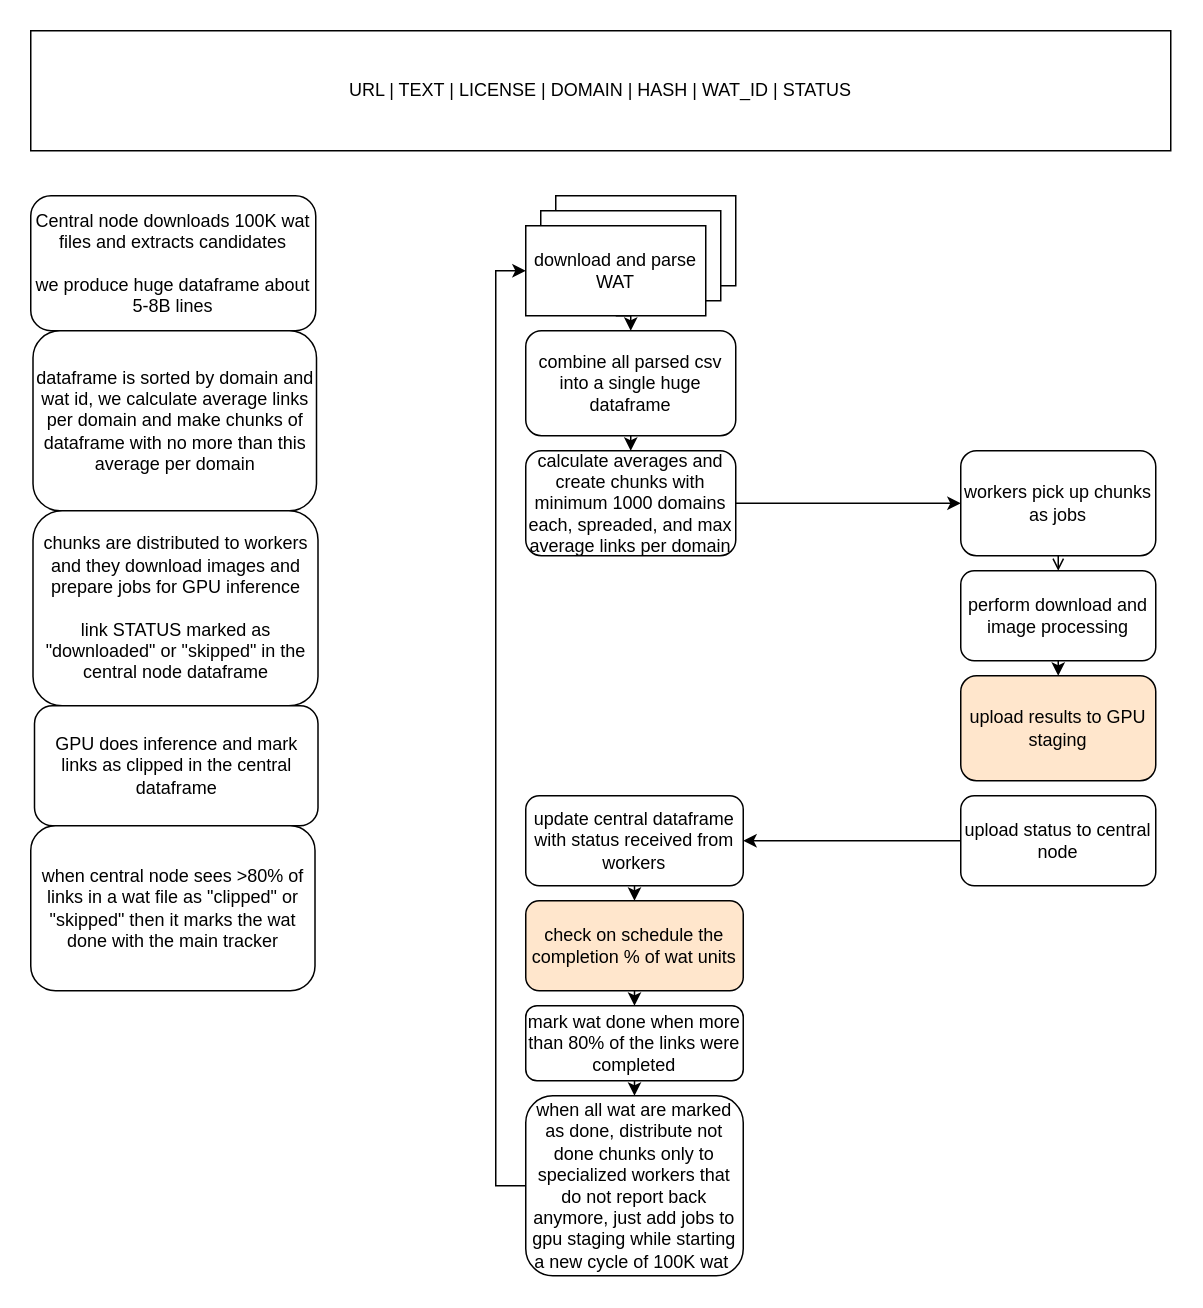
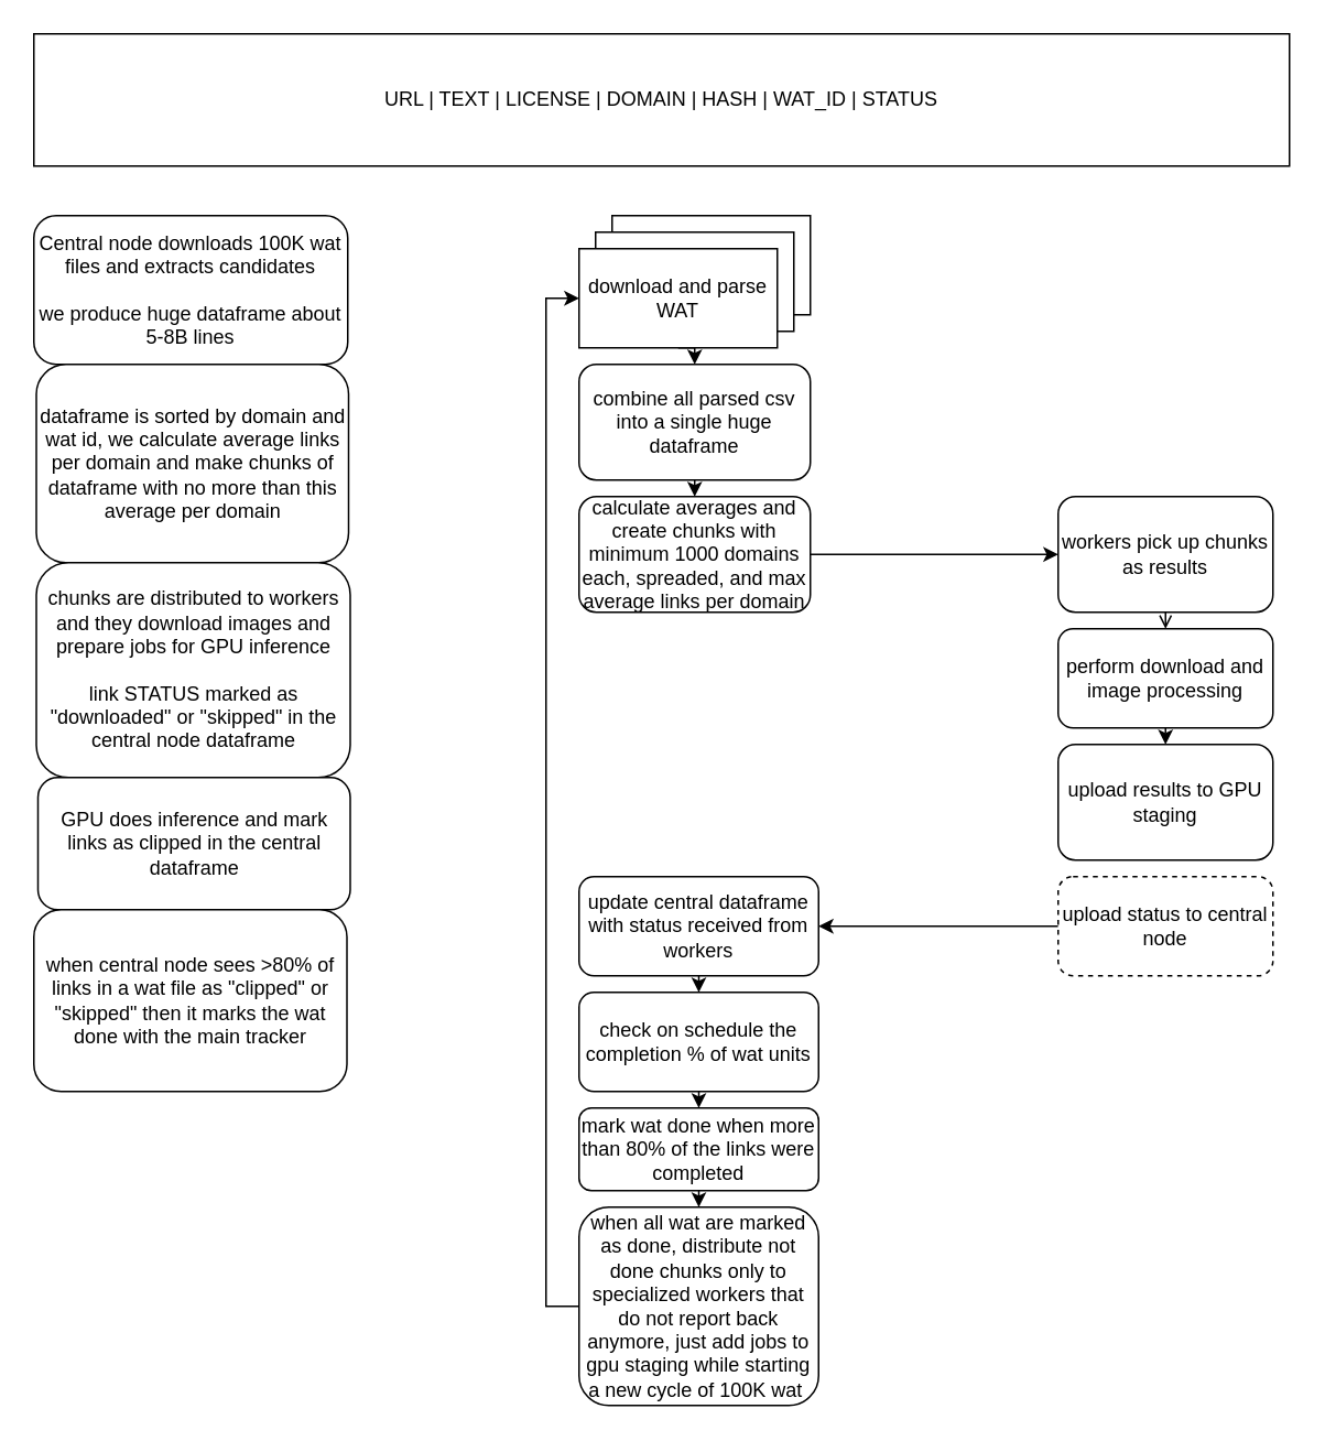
  <mxCell id="0" />
  <mxCell id="1" parent="0" />
  <mxCell id="2" value="Central node downloads 100K wat files and extracts candidates&lt;br&gt;&lt;br&gt;we produce huge dataframe about 5-8B lines" style="rounded=1;whiteSpace=wrap;html=1;fontSize=12;glass=0;strokeWidth=1;shadow=0;" parent="1" vertex="1"><mxGeometry x="20" y="130" width="190" height="90" as="geometry" /></mxCell>
  <mxCell id="3" value="dataframe is sorted by domain and wat id, we calculate average links per domain and make chunks of dataframe with no more than this average per domain" style="rounded=1;whiteSpace=wrap;html=1;" vertex="1" parent="1"><mxGeometry x="21.5" y="220" width="189" height="120" as="geometry" /></mxCell>
  <mxCell id="4" value="chunks are distributed to workers and they download images and prepare jobs for GPU inference&lt;br&gt;&lt;br&gt;link STATUS marked as &quot;downloaded&quot; or &quot;skipped&quot; in the central node dataframe" style="rounded=1;whiteSpace=wrap;html=1;" vertex="1" parent="1"><mxGeometry x="21.5" y="340" width="190" height="130" as="geometry" /></mxCell>
  <mxCell id="5" value="GPU does inference and mark links as clipped in the central dataframe" style="rounded=1;whiteSpace=wrap;html=1;" vertex="1" parent="1"><mxGeometry x="22.5" y="470" width="189" height="80" as="geometry" /></mxCell>
  <mxCell id="6" value="when central node sees &amp;gt;80% of links in a wat file as &quot;clipped&quot; or &quot;skipped&quot; then it marks the wat done with the main tracker" style="rounded=1;whiteSpace=wrap;html=1;" vertex="1" parent="1"><mxGeometry x="20" y="550" width="189.5" height="110" as="geometry" /></mxCell>
  <mxCell id="7" value="URL | TEXT | LICENSE | DOMAIN | HASH | WAT_ID | STATUS" style="rounded=0;whiteSpace=wrap;html=1;" vertex="1" parent="1"><mxGeometry x="20" y="20" width="760" height="80" as="geometry" /></mxCell>
  <mxCell id="8" value="" style="rounded=0;whiteSpace=wrap;html=1;" vertex="1" parent="1"><mxGeometry x="370" y="130" width="120" height="60" as="geometry" /></mxCell>
  <mxCell id="9" value="" style="rounded=0;whiteSpace=wrap;html=1;" vertex="1" parent="1"><mxGeometry x="360" y="140" width="120" height="60" as="geometry" /></mxCell>
  <mxCell id="10" style="edgeStyle=orthogonalEdgeStyle;rounded=0;orthogonalLoop=1;jettySize=auto;html=1;exitX=0.5;exitY=1;exitDx=0;exitDy=0;entryX=0.5;entryY=0;entryDx=0;entryDy=0;" edge="1" parent="1" source="11" target="13"><mxGeometry relative="1" as="geometry" /></mxCell>
  <mxCell id="11" value="download and parse WAT" style="rounded=0;whiteSpace=wrap;html=1;" vertex="1" parent="1"><mxGeometry x="350" y="150" width="120" height="60" as="geometry" /></mxCell>
  <mxCell id="12" style="edgeStyle=orthogonalEdgeStyle;rounded=0;orthogonalLoop=1;jettySize=auto;html=1;exitX=0.5;exitY=1;exitDx=0;exitDy=0;entryX=0.5;entryY=0;entryDx=0;entryDy=0;" edge="1" parent="1" source="13" target="15"><mxGeometry relative="1" as="geometry" /></mxCell>
  <mxCell id="13" value="&lt;span&gt;combine all parsed csv into a single huge dataframe&lt;/span&gt;" style="rounded=1;whiteSpace=wrap;html=1;" vertex="1" parent="1"><mxGeometry x="350" y="220" width="140" height="70" as="geometry" /></mxCell>
  <mxCell id="14" style="edgeStyle=orthogonalEdgeStyle;rounded=0;orthogonalLoop=1;jettySize=auto;html=1;exitX=1;exitY=0.5;exitDx=0;exitDy=0;entryX=0;entryY=0.5;entryDx=0;entryDy=0;" edge="1" parent="1" source="15" target="17"><mxGeometry relative="1" as="geometry" /></mxCell>
  <mxCell id="15" value="calculate averages and create chunks with minimum 1000 domains each, spreaded, and max average links per domain" style="rounded=1;whiteSpace=wrap;html=1;" vertex="1" parent="1"><mxGeometry x="350" y="300" width="140" height="70" as="geometry" /></mxCell>
  <mxCell id="16" style="edgeStyle=orthogonalEdgeStyle;rounded=0;orthogonalLoop=1;jettySize=auto;html=1;exitX=0.5;exitY=1;exitDx=0;exitDy=0;entryX=0.5;entryY=0;entryDx=0;entryDy=0;endArrow=open;" edge="1" parent="1" source="17" target="19"><mxGeometry relative="1" as="geometry" /></mxCell>
- <mxCell id="17" value="workers pick up chunks as jobs" style="rounded=1;whiteSpace=wrap;html=1;" vertex="1" parent="1"><mxGeometry x="640" y="300" width="130" height="70" as="geometry" /></mxCell>
- <mxCell id="18" style="edgeStyle=orthogonalEdgeStyle;rounded=0;orthogonalLoop=1;jettySize=auto;html=1;exitX=0.5;exitY=1;exitDx=0;exitDy=0;entryX=0.5;entryY=0;entryDx=0;entryDy=0;" edge="1" parent="1" source="19" target="20"><mxGeometry relative="1" as="geometry" /></mxCell>
+ <mxCell id="17" value="workers pick up chunks as results" style="rounded=1;whiteSpace=wrap;html=1;" vertex="1" parent="1"><mxGeometry x="640" y="300" width="130" height="70" as="geometry" /></mxCell>
+ <mxCell id="18" style="edgeStyle=orthogonalEdgeStyle;rounded=0;orthogonalLoop=1;jettySize=auto;html=1;exitX=0.5;exitY=1;exitDx=0;exitDy=0;entryX=0.5;entryY=0;entryDx=0;entryDy=0;dashed=1;" edge="1" parent="1" source="19" target="20"><mxGeometry relative="1" as="geometry" /></mxCell>
  <mxCell id="19" value="perform download and image processing" style="rounded=1;whiteSpace=wrap;html=1;" vertex="1" parent="1"><mxGeometry x="640" y="380" width="130" height="60" as="geometry" /></mxCell>
- <mxCell id="20" value="upload results to GPU staging" style="rounded=1;whiteSpace=wrap;html=1;fillColor=#ffe6cc;" vertex="1" parent="1"><mxGeometry x="640" y="450" width="130" height="70" as="geometry" /></mxCell>
+ <mxCell id="20" value="upload results to GPU staging" style="rounded=1;whiteSpace=wrap;html=1;" vertex="1" parent="1"><mxGeometry x="640" y="450" width="130" height="70" as="geometry" /></mxCell>
  <mxCell id="21" style="edgeStyle=orthogonalEdgeStyle;rounded=0;orthogonalLoop=1;jettySize=auto;html=1;exitX=0;exitY=0.5;exitDx=0;exitDy=0;entryX=1;entryY=0.5;entryDx=0;entryDy=0;" edge="1" parent="1" source="22" target="26"><mxGeometry relative="1" as="geometry" /></mxCell>
- <mxCell id="22" value="upload status to central node" style="rounded=1;whiteSpace=wrap;html=1;" vertex="1" parent="1"><mxGeometry x="640" y="530" width="130" height="60" as="geometry" /></mxCell>
+ <mxCell id="22" value="upload status to central node" style="rounded=1;whiteSpace=wrap;html=1;dashed=1;" vertex="1" parent="1"><mxGeometry x="640" y="530" width="130" height="60" as="geometry" /></mxCell>
  <mxCell id="23" style="edgeStyle=orthogonalEdgeStyle;rounded=0;orthogonalLoop=1;jettySize=auto;html=1;exitX=0.5;exitY=1;exitDx=0;exitDy=0;entryX=0.5;entryY=0;entryDx=0;entryDy=0;" edge="1" parent="1" source="24" target="28"><mxGeometry relative="1" as="geometry" /></mxCell>
- <mxCell id="24" value="check on schedule the completion % of wat units" style="rounded=1;whiteSpace=wrap;html=1;fillColor=#ffe6cc;" vertex="1" parent="1"><mxGeometry x="350" y="600" width="145" height="60" as="geometry" /></mxCell>
+ <mxCell id="24" value="check on schedule the completion % of wat units" style="rounded=1;whiteSpace=wrap;html=1;" vertex="1" parent="1"><mxGeometry x="350" y="600" width="145" height="60" as="geometry" /></mxCell>
  <mxCell id="25" style="edgeStyle=orthogonalEdgeStyle;rounded=0;orthogonalLoop=1;jettySize=auto;html=1;exitX=0.5;exitY=1;exitDx=0;exitDy=0;entryX=0.5;entryY=0;entryDx=0;entryDy=0;" edge="1" parent="1" source="26" target="24"><mxGeometry relative="1" as="geometry" /></mxCell>
  <mxCell id="26" value="update central dataframe with status received from workers" style="rounded=1;whiteSpace=wrap;html=1;" vertex="1" parent="1"><mxGeometry x="350" y="530" width="145" height="60" as="geometry" /></mxCell>
  <mxCell id="27" style="edgeStyle=orthogonalEdgeStyle;rounded=0;orthogonalLoop=1;jettySize=auto;html=1;exitX=0.5;exitY=1;exitDx=0;exitDy=0;entryX=0.5;entryY=0;entryDx=0;entryDy=0;" edge="1" parent="1" source="28" target="30"><mxGeometry relative="1" as="geometry" /></mxCell>
  <mxCell id="28" value="mark wat done when more than 80% of the links were completed" style="rounded=1;whiteSpace=wrap;html=1;" vertex="1" parent="1"><mxGeometry x="350" y="670" width="145" height="50" as="geometry" /></mxCell>
  <mxCell id="29" style="edgeStyle=orthogonalEdgeStyle;rounded=0;orthogonalLoop=1;jettySize=auto;html=1;exitX=0;exitY=0.5;exitDx=0;exitDy=0;entryX=0;entryY=0.5;entryDx=0;entryDy=0;" edge="1" parent="1" source="30" target="11"><mxGeometry relative="1" as="geometry" /></mxCell>
  <mxCell id="30" value="when all wat are marked as done, distribute not done chunks only to specialized workers that do not report back anymore, just add jobs to gpu staging while starting a new cycle of 100K wat&amp;nbsp;" style="rounded=1;whiteSpace=wrap;html=1;" vertex="1" parent="1"><mxGeometry x="350" y="730" width="145" height="120" as="geometry" /></mxCell>
